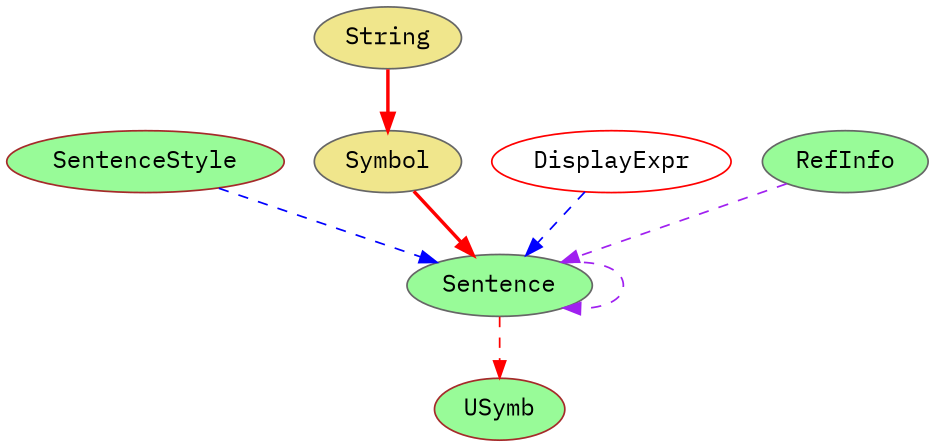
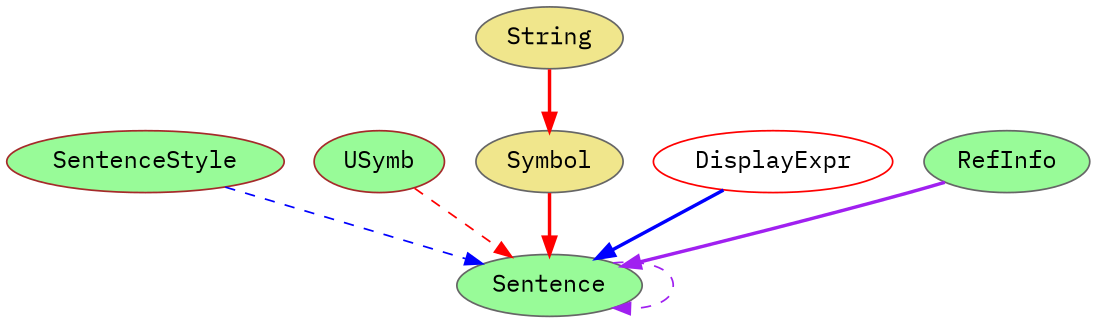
  digraph {
    fontname="IBM Plex Mono"
    node [color=gray40 fillcolor=palegreen fontname="IBM Plex Mono" style=filled]
    edge [color=red fontname="IBM Plex Mono" style=dashed]
    n1 [color=brown label=SentenceStyle shape=oval]
    n2 [label=Sentence shape=oval]
    USymb [color=brown]
    String [fillcolor=khaki]
    Symbol [fillcolor=khaki]
    DisplayExpr [color=red fillcolor=white]
    RefInfo
    n1 -> n2 [color=blue]
    n2 -> n2 [color=purple]
-   n2 -> USymb
+   USymb -> n2
    String -> Symbol [style=bold]
    Symbol -> n2 [style=bold]
-   DisplayExpr -> n2 [color=blue]
-   RefInfo -> n2 [color=purple]
+   DisplayExpr -> n2 [color=blue style=bold]
+   RefInfo -> n2 [color=purple style=bold]
  }
